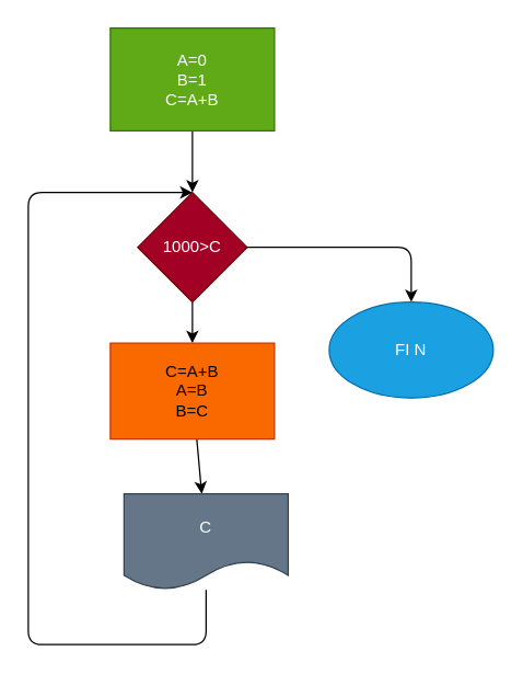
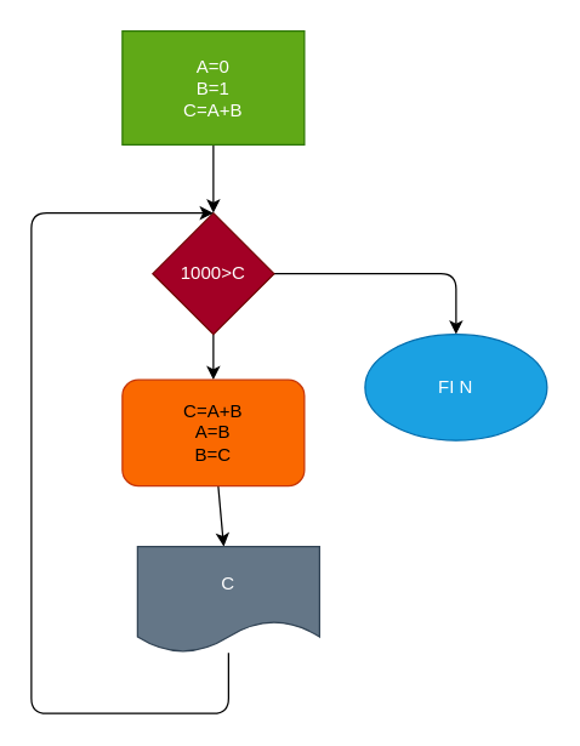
  <mxCell id="0" />
  <mxCell id="1" parent="0" />
  <mxCell id="2" style="edgeStyle=none;html=1;" edge="1" parent="1" source="3" target="6"><mxGeometry relative="1" as="geometry"><mxPoint x="140" y="150" as="targetPoint" /></mxGeometry></mxCell>
  <mxCell id="3" value="A=0&lt;br&gt;B=1&lt;br&gt;C=A+B" style="whiteSpace=wrap;html=1;fillColor=#60a917;fontColor=#ffffff;strokeColor=#2D7600;" vertex="1" parent="1"><mxGeometry x="80" y="20" width="120" height="75" as="geometry" /></mxCell>
  <mxCell id="4" style="edgeStyle=none;html=1;" edge="1" parent="1" source="6" target="8"><mxGeometry relative="1" as="geometry"><mxPoint x="140" y="270" as="targetPoint" /></mxGeometry></mxCell>
  <mxCell id="5" style="edgeStyle=none;html=1;" edge="1" parent="1" source="6" target="11"><mxGeometry relative="1" as="geometry"><mxPoint x="300" y="240" as="targetPoint" /><Array as="points"><mxPoint x="300" y="180" /></Array></mxGeometry></mxCell>
  <mxCell id="6" value="1000&amp;gt;C" style="rhombus;whiteSpace=wrap;html=1;fillColor=#a20025;fontColor=#ffffff;strokeColor=#6F0000;" vertex="1" parent="1"><mxGeometry x="100" y="140" width="80" height="80" as="geometry" /></mxCell>
  <mxCell id="7" style="edgeStyle=none;html=1;" edge="1" parent="1" source="8" target="10"><mxGeometry relative="1" as="geometry"><mxPoint x="140" y="360" as="targetPoint" /></mxGeometry></mxCell>
- <mxCell id="8" value="C=A+B&lt;br&gt;A=B&lt;br&gt;B=C" style="rounded=0;whiteSpace=wrap;html=1;fillColor=#fa6800;fontColor=#000000;strokeColor=#C73500;" vertex="1" parent="1"><mxGeometry x="80" y="250" width="120" height="70" as="geometry" /></mxCell>
+ <mxCell id="8" value="C=A+B&lt;br&gt;A=B&lt;br&gt;B=C" style="whiteSpace=wrap;html=1;fillColor=#fa6800;fontColor=#000000;strokeColor=#C73500;rounded=1;" vertex="1" parent="1"><mxGeometry x="80" y="250" width="120" height="70" as="geometry" /></mxCell>
  <mxCell id="9" style="edgeStyle=none;html=1;" edge="1" parent="1" source="10"><mxGeometry relative="1" as="geometry"><mxPoint x="140" y="140" as="targetPoint" /><Array as="points"><mxPoint x="150" y="470" /><mxPoint x="20" y="470" /><mxPoint x="20" y="140" /></Array></mxGeometry></mxCell>
  <mxCell id="10" value="C" style="shape=document;whiteSpace=wrap;html=1;boundedLbl=1;fillColor=#647687;fontColor=#ffffff;strokeColor=#314354;" vertex="1" parent="1"><mxGeometry x="90" y="360" width="120" height="70" as="geometry" /></mxCell>
  <mxCell id="11" value="FI N" style="ellipse;whiteSpace=wrap;html=1;fillColor=#1ba1e2;fontColor=#ffffff;strokeColor=#006EAF;" vertex="1" parent="1"><mxGeometry x="240" y="220" width="120" height="70" as="geometry" /></mxCell>
